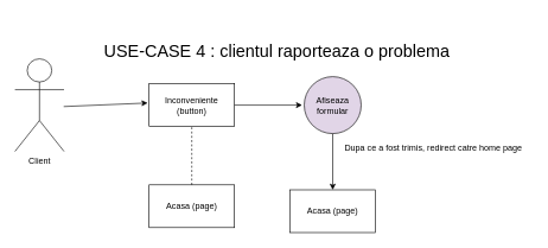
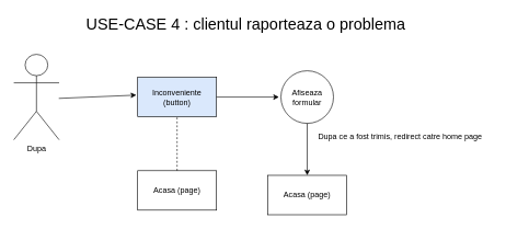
  <mxCell id="0" />
  <mxCell id="1" parent="0" />
- <mxCell id="2" value="Client" style="shape=umlActor;verticalLabelPosition=bottom;labelBackgroundColor=#ffffff;verticalAlign=top;html=1;outlineConnect=0;" vertex="1" parent="1"><mxGeometry x="20.5" y="82" width="69" height="130" as="geometry" /></mxCell>
+ <mxCell id="2" value="Dupa" style="shape=umlActor;verticalLabelPosition=bottom;labelBackgroundColor=#ffffff;verticalAlign=top;html=1;outlineConnect=0;" vertex="1" parent="1"><mxGeometry x="20.5" y="82" width="69" height="130" as="geometry" /></mxCell>
  <mxCell id="3" value="" style="endArrow=classic;html=1;" edge="1" parent="1"><mxGeometry width="50" height="50" relative="1" as="geometry"><mxPoint x="89" y="149" as="sourcePoint" /><mxPoint x="207" y="144" as="targetPoint" /></mxGeometry></mxCell>
- <mxCell id="4" value="Inconveniente (button)" style="rounded=0;whiteSpace=wrap;html=1;" vertex="1" parent="1"><mxGeometry x="209" y="117" width="120" height="60" as="geometry" /></mxCell>
+ <mxCell id="4" value="Inconveniente (button)" style="rounded=0;whiteSpace=wrap;html=1;fillColor=#dae8fc;" vertex="1" parent="1"><mxGeometry x="209" y="117" width="120" height="60" as="geometry" /></mxCell>
  <mxCell id="5" value="Acasa (page)" style="rounded=0;whiteSpace=wrap;html=1;" vertex="1" parent="1"><mxGeometry x="209" y="259" width="120" height="60" as="geometry" /></mxCell>
  <mxCell id="6" value="" style="endArrow=none;dashed=1;html=1;entryX=0.5;entryY=1;entryDx=0;entryDy=0;" edge="1" parent="1" source="5" target="4"><mxGeometry width="50" height="50" relative="1" as="geometry"><mxPoint x="342" y="397" as="sourcePoint" /><mxPoint x="392" y="347" as="targetPoint" /></mxGeometry></mxCell>
  <mxCell id="7" value="" style="endArrow=classic;html=1;exitX=1;exitY=0.5;exitDx=0;exitDy=0;" edge="1" parent="1" source="4"><mxGeometry width="50" height="50" relative="1" as="geometry"><mxPoint x="463" y="164" as="sourcePoint" /><mxPoint x="424" y="147" as="targetPoint" /></mxGeometry></mxCell>
- <mxCell id="8" value="Afiseaza formular" style="ellipse;whiteSpace=wrap;html=1;aspect=fixed;fillColor=#e1d5e7;" vertex="1" parent="1"><mxGeometry x="427" y="107" width="80" height="80" as="geometry" /></mxCell>
+ <mxCell id="8" value="Afiseaza formular" style="ellipse;whiteSpace=wrap;html=1;aspect=fixed;" vertex="1" parent="1"><mxGeometry x="427" y="107" width="80" height="80" as="geometry" /></mxCell>
  <mxCell id="9" value="Acasa (page)" style="rounded=0;whiteSpace=wrap;html=1;" vertex="1" parent="1"><mxGeometry x="407" y="266" width="120" height="60" as="geometry" /></mxCell>
  <mxCell id="10" value="" style="endArrow=classic;html=1;exitX=0.5;exitY=1;exitDx=0;exitDy=0;entryX=0.5;entryY=0;entryDx=0;entryDy=0;" edge="1" parent="1" source="8" target="9"><mxGeometry width="50" height="50" relative="1" as="geometry"><mxPoint x="562" y="253" as="sourcePoint" /><mxPoint x="612" y="203" as="targetPoint" /></mxGeometry></mxCell>
  <mxCell id="11" value="Dupa ce a fost trimis, redirect catre home page" style="text;html=1;resizable=0;points=[];autosize=1;align=left;verticalAlign=top;spacingTop=-4;" vertex="1" parent="1"><mxGeometry x="482" y="197" width="266" height="14" as="geometry" /></mxCell>
- <mxCell id="12" value="&lt;font style=&quot;font-size: 24px&quot;&gt;USE-CASE 4 : clientul raporteaza o problema&lt;/font&gt;" style="text;html=1;resizable=0;points=[];autosize=1;align=left;verticalAlign=top;spacingTop=-4;" vertex="1" parent="1"><mxGeometry x="144" y="55" width="496" height="19" as="geometry" /></mxCell>
+ <mxCell id="12" value="&lt;font style=&quot;font-size: 24px&quot;&gt;USE-CASE 4 : clientul raporteaza o problema&lt;/font&gt;" style="text;html=1;resizable=0;points=[];autosize=1;align=left;verticalAlign=top;spacingTop=-4;" vertex="1" parent="1"><mxGeometry x="129" y="20" width="496" height="19" as="geometry" /></mxCell>
